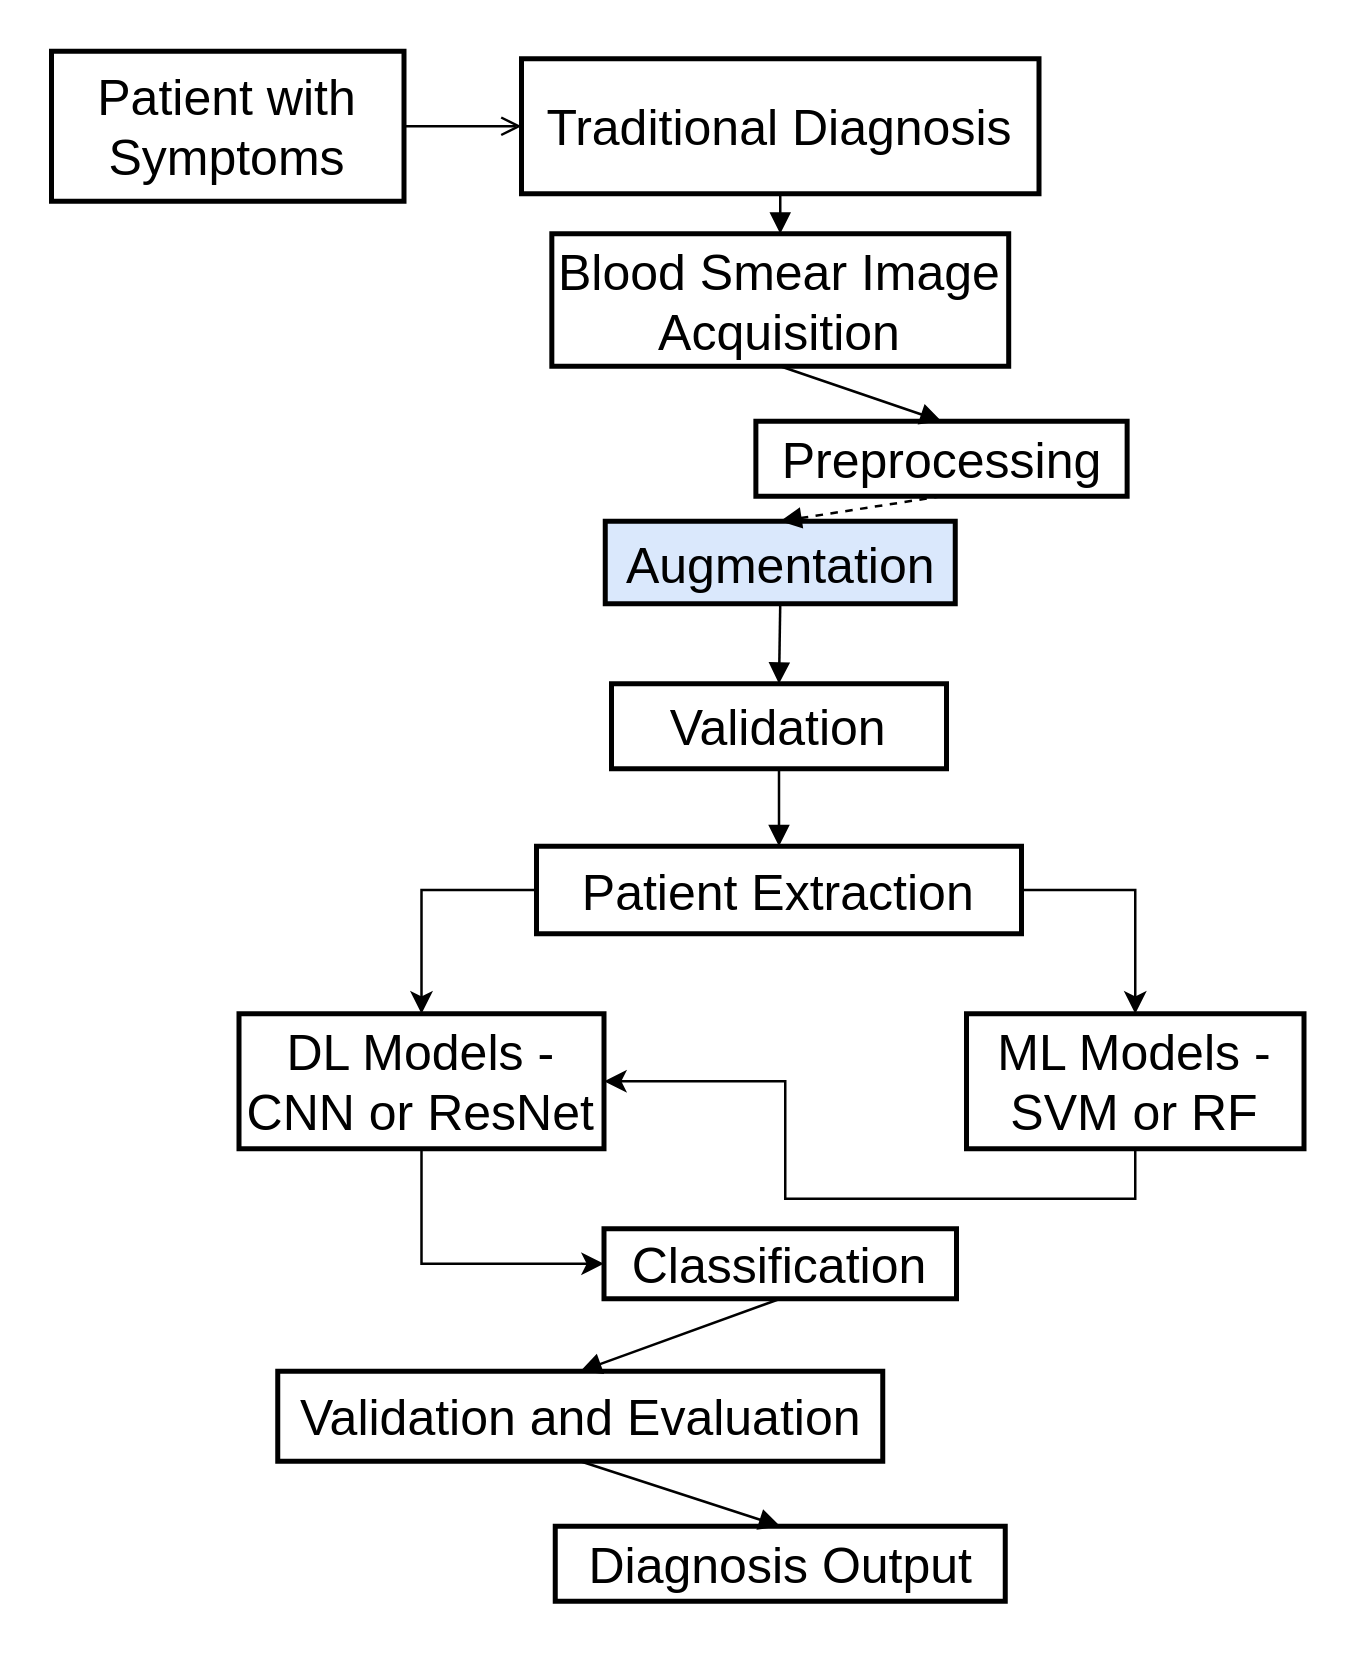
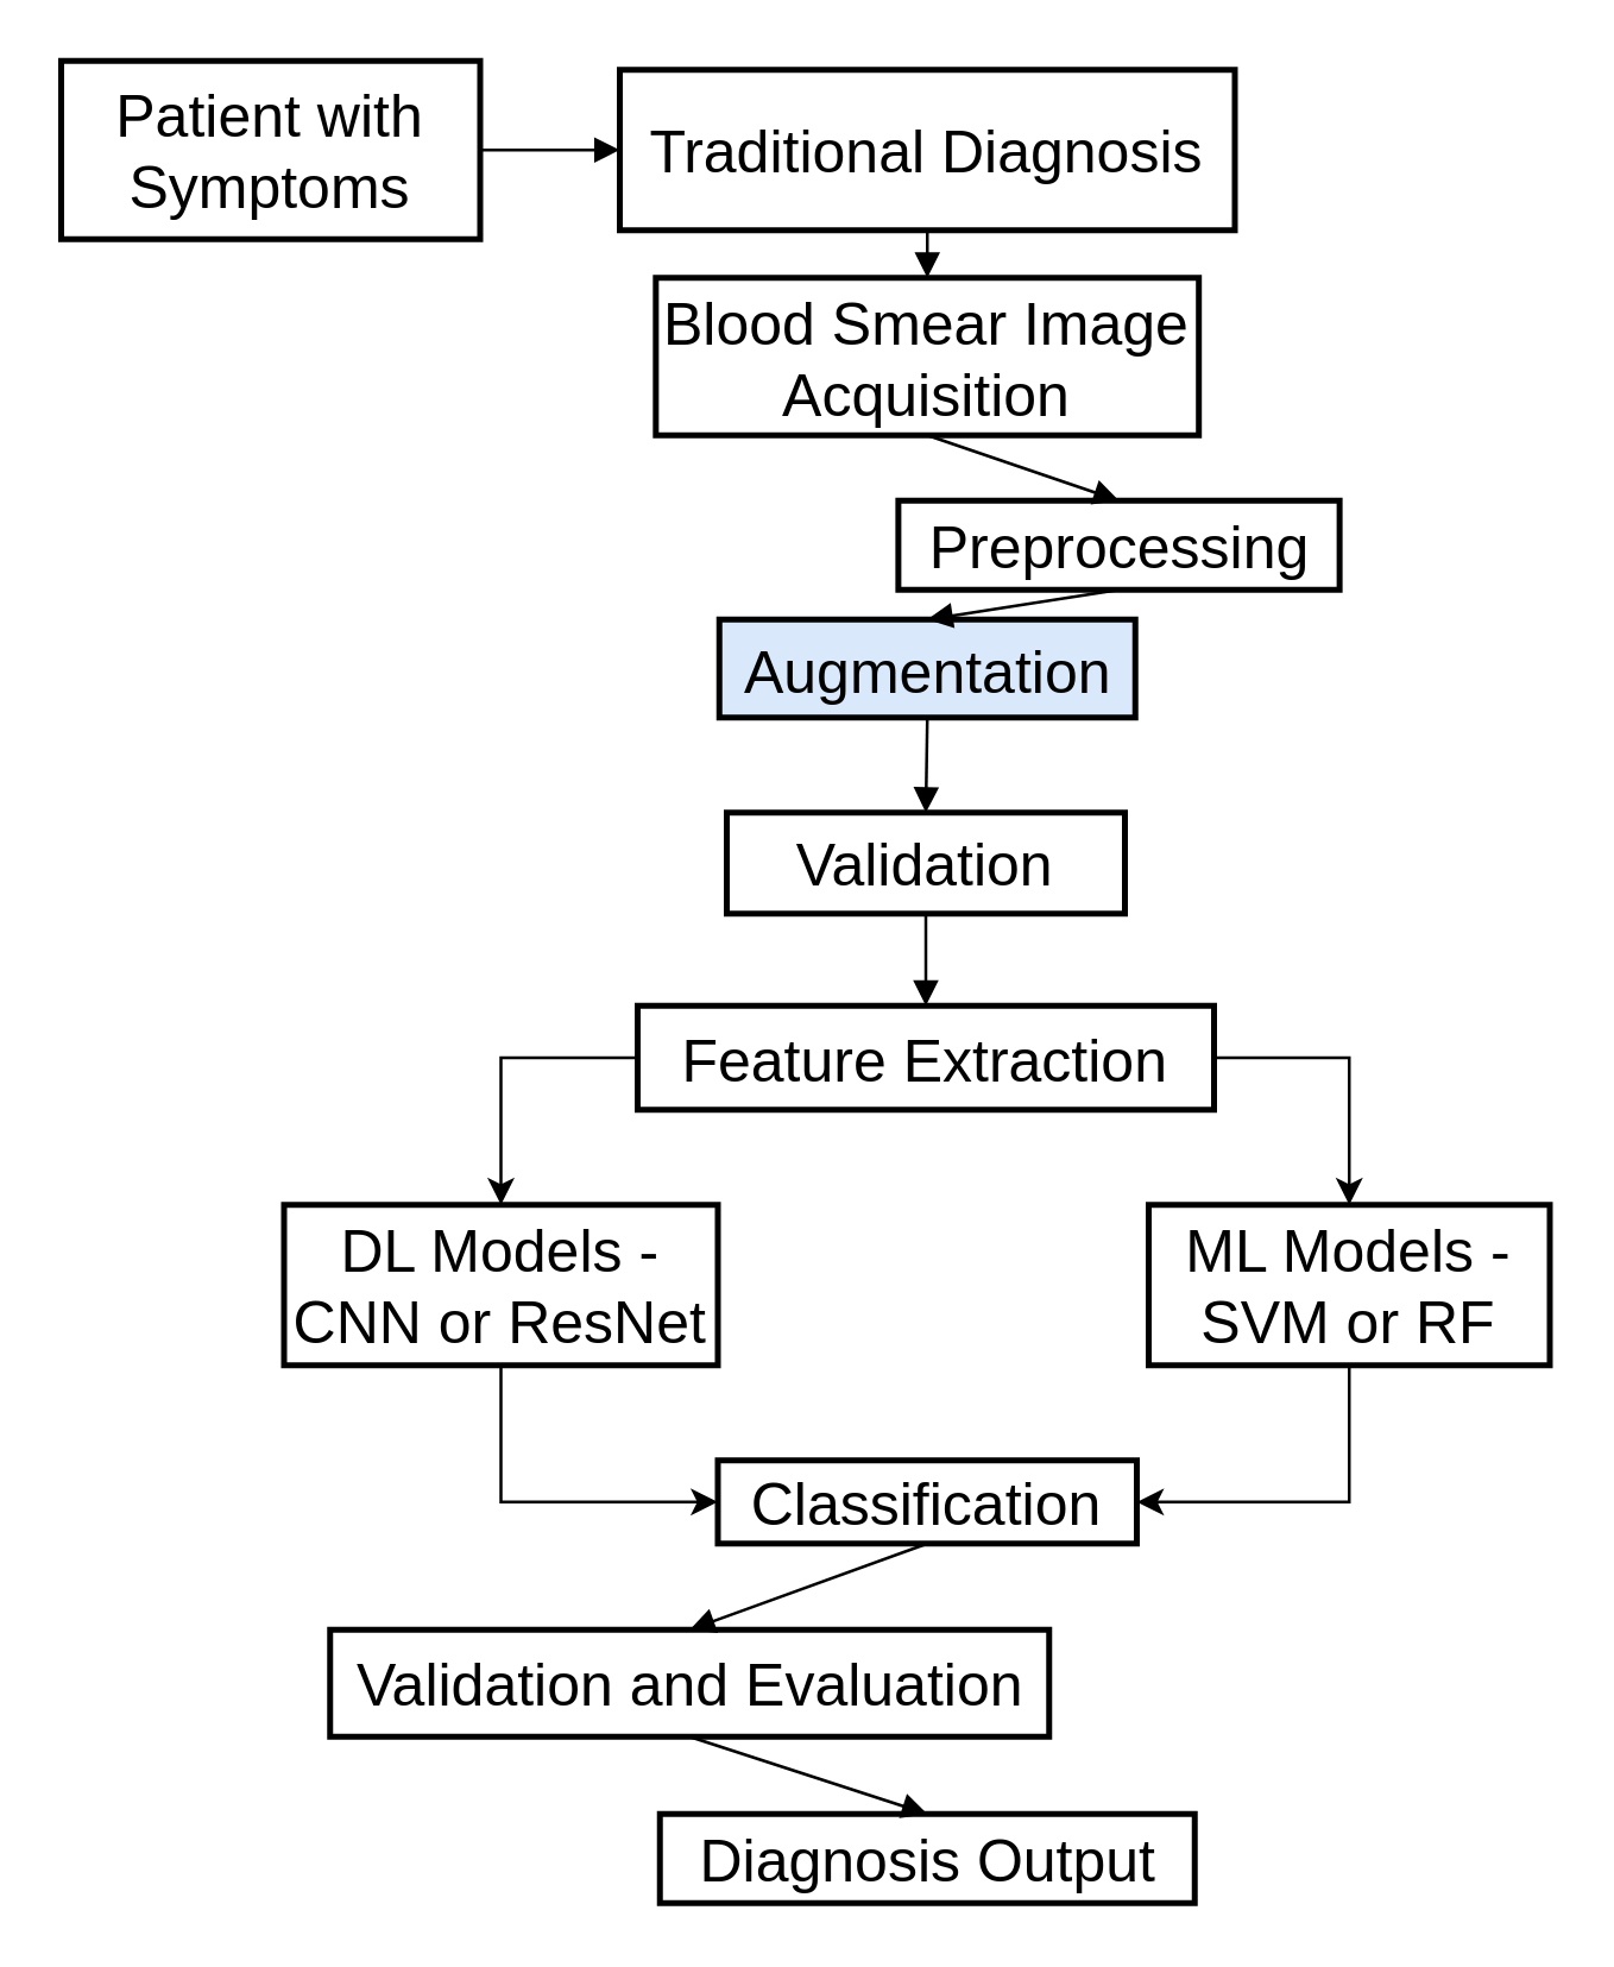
  <mxCell id="0" />
  <mxCell id="1" parent="0" />
  <mxCell id="2" value="Patient with Symptoms" style="whiteSpace=wrap;strokeWidth=2;fontSize=20;" vertex="1" parent="1"><mxGeometry x="20" y="20" width="141" height="60" as="geometry" /></mxCell>
  <mxCell id="3" value="Traditional Diagnosis" style="whiteSpace=wrap;strokeWidth=2;fontSize=20;" vertex="1" parent="1"><mxGeometry x="208" y="23" width="207" height="54" as="geometry" /></mxCell>
  <mxCell id="4" value="Blood Smear Image Acquisition" style="whiteSpace=wrap;strokeWidth=2;fontSize=20;" vertex="1" parent="1"><mxGeometry x="220.13" y="93" width="182.75" height="53" as="geometry" /></mxCell>
  <mxCell id="5" value="Preprocessing" style="whiteSpace=wrap;strokeWidth=2;fontSize=20;" vertex="1" parent="1"><mxGeometry x="301.75" y="168" width="148.5" height="30" as="geometry" /></mxCell>
  <mxCell id="6" value="Augmentation" style="whiteSpace=wrap;strokeWidth=2;fontSize=20;fillColor=#dae8fc;" vertex="1" parent="1"><mxGeometry x="241.5" y="208" width="140" height="33" as="geometry" /></mxCell>
  <mxCell id="7" value="Validation" style="whiteSpace=wrap;strokeWidth=2;fontSize=20;" vertex="1" parent="1"><mxGeometry x="244" y="273" width="134" height="34" as="geometry" /></mxCell>
  <mxCell id="8" style="edgeStyle=orthogonalEdgeStyle;rounded=0;orthogonalLoop=1;jettySize=auto;html=1;exitX=0;exitY=0.5;exitDx=0;exitDy=0;entryX=0.5;entryY=0;entryDx=0;entryDy=0;" edge="1" parent="1" source="10" target="12"><mxGeometry relative="1" as="geometry" /></mxCell>
  <mxCell id="9" style="edgeStyle=orthogonalEdgeStyle;rounded=0;orthogonalLoop=1;jettySize=auto;html=1;entryX=0.5;entryY=0;entryDx=0;entryDy=0;exitX=1;exitY=0.5;exitDx=0;exitDy=0;" edge="1" parent="1" source="10" target="14"><mxGeometry relative="1" as="geometry" /></mxCell>
- <mxCell id="10" value="Patient Extraction" style="whiteSpace=wrap;strokeWidth=2;fontSize=20;" vertex="1" parent="1"><mxGeometry x="214" y="338" width="194" height="35" as="geometry" /></mxCell>
+ <mxCell id="10" value="Feature Extraction" style="whiteSpace=wrap;strokeWidth=2;fontSize=20;" vertex="1" parent="1"><mxGeometry x="214" y="338" width="194" height="35" as="geometry" /></mxCell>
  <mxCell id="11" style="edgeStyle=orthogonalEdgeStyle;rounded=0;orthogonalLoop=1;jettySize=auto;html=1;exitX=0.5;exitY=1;exitDx=0;exitDy=0;entryX=0;entryY=0.5;entryDx=0;entryDy=0;" edge="1" parent="1" source="12" target="15"><mxGeometry relative="1" as="geometry" /></mxCell>
  <mxCell id="12" value="DL Models - CNN or ResNet" style="whiteSpace=wrap;strokeWidth=2;fontSize=20;" vertex="1" parent="1"><mxGeometry x="95" y="405" width="146" height="54" as="geometry" /></mxCell>
- <mxCell id="13" style="edgeStyle=orthogonalEdgeStyle;rounded=0;orthogonalLoop=1;jettySize=auto;html=1;exitX=0.5;exitY=1;exitDx=0;exitDy=0;" edge="1" parent="1" source="14" target="12"><mxGeometry relative="1" as="geometry" /></mxCell>
+ <mxCell id="13" style="edgeStyle=orthogonalEdgeStyle;rounded=0;orthogonalLoop=1;jettySize=auto;html=1;entryX=1;entryY=0.5;entryDx=0;entryDy=0;exitX=0.5;exitY=1;exitDx=0;exitDy=0;" edge="1" parent="1" source="14" target="15"><mxGeometry relative="1" as="geometry" /></mxCell>
  <mxCell id="14" value="ML Models - SVM or RF" style="whiteSpace=wrap;strokeWidth=2;fontSize=20;" vertex="1" parent="1"><mxGeometry x="386" y="405" width="135" height="54" as="geometry" /></mxCell>
  <mxCell id="15" value="Classification" style="whiteSpace=wrap;strokeWidth=2;fontSize=20;" vertex="1" parent="1"><mxGeometry x="241" y="491" width="141" height="28" as="geometry" /></mxCell>
  <mxCell id="16" value="Validation and Evaluation" style="whiteSpace=wrap;strokeWidth=2;fontSize=20;" vertex="1" parent="1"><mxGeometry x="110.5" y="548" width="242" height="36" as="geometry" /></mxCell>
  <mxCell id="17" value="Diagnosis Output" style="whiteSpace=wrap;strokeWidth=2;fontSize=20;" vertex="1" parent="1"><mxGeometry x="221.5" y="610" width="180" height="30" as="geometry" /></mxCell>
- <mxCell id="18" value="" style="curved=1;startArrow=none;endArrow=open;exitX=1;exitY=0.5;entryX=0;entryY=0.5;rounded=0;exitDx=0;exitDy=0;entryDx=0;entryDy=0;fontSize=20;" edge="1" parent="1" source="2" target="3"><mxGeometry relative="1" as="geometry"><Array as="points" /></mxGeometry></mxCell>
+ <mxCell id="18" value="" style="curved=1;startArrow=none;endArrow=block;exitX=1;exitY=0.5;entryX=0;entryY=0.5;rounded=0;exitDx=0;exitDy=0;entryDx=0;entryDy=0;fontSize=20;" edge="1" parent="1" source="2" target="3"><mxGeometry relative="1" as="geometry"><Array as="points" /></mxGeometry></mxCell>
  <mxCell id="19" value="" style="curved=1;startArrow=none;endArrow=block;exitX=0.5;exitY=1;entryX=0.5;entryY=0;rounded=0;fontSize=20;" edge="1" parent="1" source="3" target="4"><mxGeometry relative="1" as="geometry"><Array as="points" /></mxGeometry></mxCell>
  <mxCell id="20" value="" style="curved=1;startArrow=none;endArrow=block;exitX=0.5;exitY=1;entryX=0.5;entryY=0;rounded=0;fontSize=20;" edge="1" parent="1" source="4" target="5"><mxGeometry relative="1" as="geometry"><Array as="points" /></mxGeometry></mxCell>
- <mxCell id="21" value="" style="curved=1;startArrow=none;endArrow=block;exitX=0.5;exitY=1;entryX=0.5;entryY=0;rounded=0;fontSize=20;dashed=1;" edge="1" parent="1" source="5" target="6"><mxGeometry relative="1" as="geometry"><Array as="points" /></mxGeometry></mxCell>
+ <mxCell id="21" value="" style="curved=1;startArrow=none;endArrow=block;exitX=0.5;exitY=1;entryX=0.5;entryY=0;rounded=0;fontSize=20;" edge="1" parent="1" source="5" target="6"><mxGeometry relative="1" as="geometry"><Array as="points" /></mxGeometry></mxCell>
  <mxCell id="22" value="" style="curved=1;startArrow=none;endArrow=block;exitX=0.5;exitY=1;entryX=0.5;entryY=0;rounded=0;fontSize=20;" edge="1" parent="1" source="6" target="7"><mxGeometry relative="1" as="geometry"><Array as="points" /></mxGeometry></mxCell>
  <mxCell id="23" value="" style="curved=1;startArrow=none;endArrow=block;exitX=0.5;exitY=1;entryX=0.5;entryY=0;rounded=0;fontSize=20;" edge="1" parent="1" source="7" target="10"><mxGeometry relative="1" as="geometry"><Array as="points" /></mxGeometry></mxCell>
  <mxCell id="24" value="" style="curved=1;startArrow=none;endArrow=block;exitX=0.5;exitY=1;entryX=0.5;entryY=0;rounded=0;fontSize=20;" edge="1" parent="1" source="15" target="16"><mxGeometry relative="1" as="geometry"><Array as="points" /></mxGeometry></mxCell>
  <mxCell id="25" value="" style="curved=1;startArrow=none;endArrow=block;exitX=0.5;exitY=1;entryX=0.5;entryY=0;rounded=0;fontSize=20;" edge="1" parent="1" source="16" target="17"><mxGeometry relative="1" as="geometry"><Array as="points" /></mxGeometry></mxCell>
